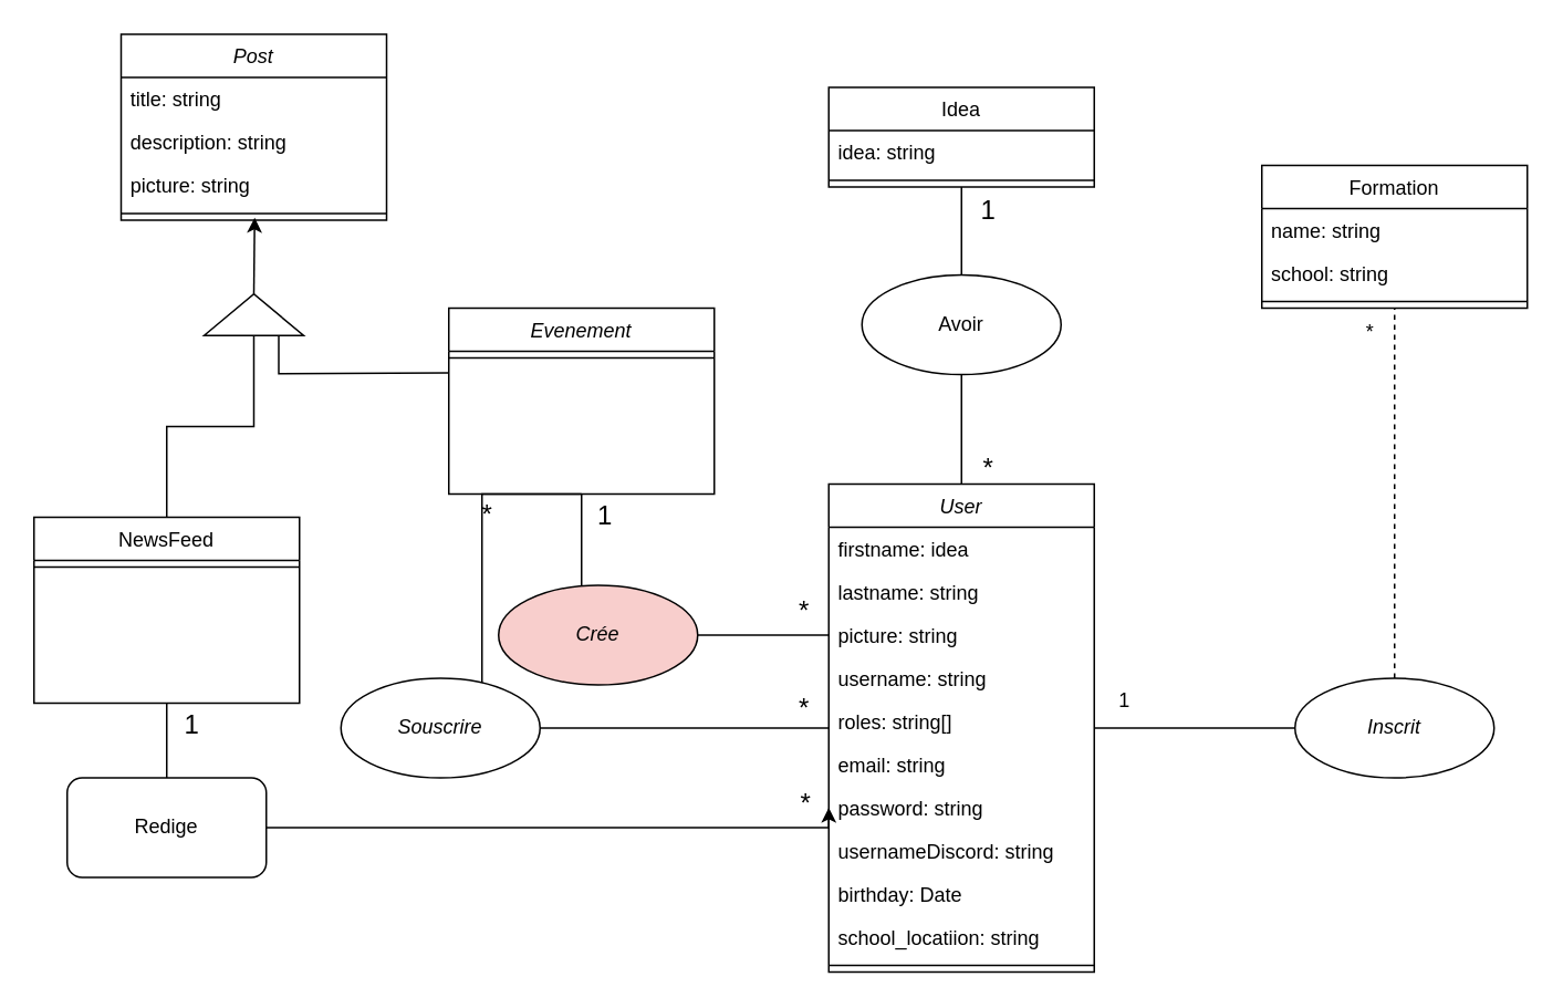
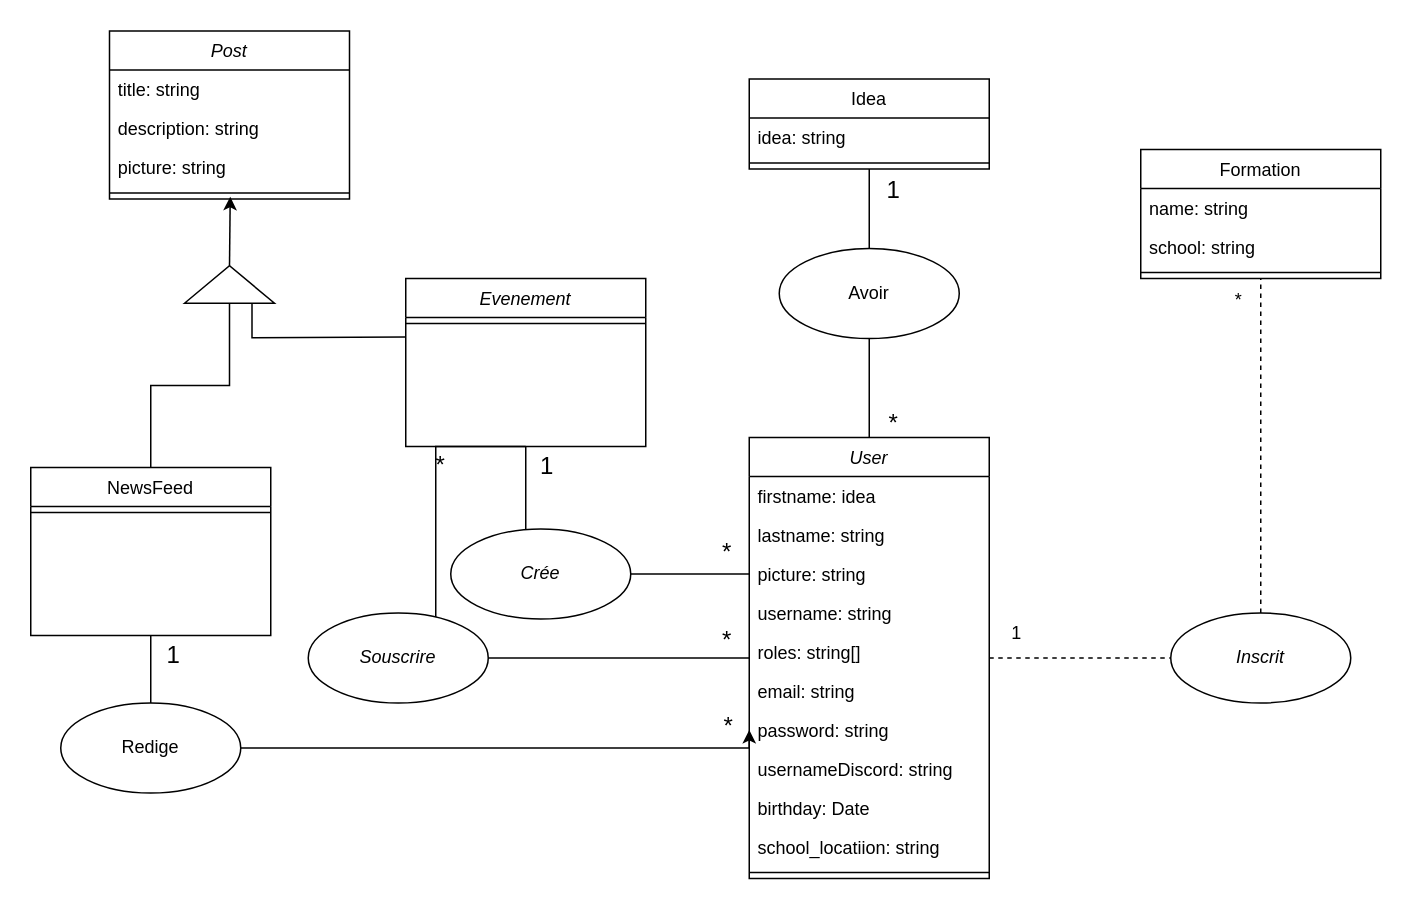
  <mxCell id="0" />
  <mxCell id="1" parent="0" />
- <mxCell id="2" value="" style="edgeStyle=orthogonalEdgeStyle;rounded=0;orthogonalLoop=1;jettySize=auto;html=1;endArrow=none;endFill=0;" parent="1" source="4" target="33" edge="1"><mxGeometry relative="1" as="geometry" /></mxCell>
+ <mxCell id="2" value="" style="edgeStyle=orthogonalEdgeStyle;rounded=0;orthogonalLoop=1;jettySize=auto;html=1;endArrow=none;endFill=0;dashed=1;" parent="1" source="4" target="33" edge="1"><mxGeometry relative="1" as="geometry" /></mxCell>
  <mxCell id="3" value="" style="edgeStyle=orthogonalEdgeStyle;rounded=0;orthogonalLoop=1;jettySize=auto;html=1;endArrow=none;endFill=0;" parent="1" source="4" target="42" edge="1"><mxGeometry relative="1" as="geometry" /></mxCell>
  <mxCell id="4" value="User" style="swimlane;fontStyle=2;align=center;verticalAlign=top;childLayout=stackLayout;horizontal=1;startSize=26;horizontalStack=0;resizeParent=1;resizeLast=0;collapsible=1;marginBottom=0;rounded=0;shadow=0;strokeWidth=1;" parent="1" vertex="1"><mxGeometry x="499" y="291" width="160" height="294" as="geometry"><mxRectangle x="230" y="140" width="160" height="26" as="alternateBounds" /></mxGeometry></mxCell>
  <mxCell id="5" value="firstname: idea" style="text;align=left;verticalAlign=top;spacingLeft=4;spacingRight=4;overflow=hidden;rotatable=0;points=[[0,0.5],[1,0.5]];portConstraint=eastwest;" parent="4" vertex="1"><mxGeometry y="26" width="160" height="26" as="geometry" /></mxCell>
  <mxCell id="6" value="lastname: string" style="text;align=left;verticalAlign=top;spacingLeft=4;spacingRight=4;overflow=hidden;rotatable=0;points=[[0,0.5],[1,0.5]];portConstraint=eastwest;rounded=0;shadow=0;html=0;" parent="4" vertex="1"><mxGeometry y="52" width="160" height="26" as="geometry" /></mxCell>
  <mxCell id="7" value="picture: string" style="text;align=left;verticalAlign=top;spacingLeft=4;spacingRight=4;overflow=hidden;rotatable=0;points=[[0,0.5],[1,0.5]];portConstraint=eastwest;rounded=0;shadow=0;html=0;" parent="4" vertex="1"><mxGeometry y="78" width="160" height="26" as="geometry" /></mxCell>
  <mxCell id="8" value="username: string" style="text;align=left;verticalAlign=top;spacingLeft=4;spacingRight=4;overflow=hidden;rotatable=0;points=[[0,0.5],[1,0.5]];portConstraint=eastwest;rounded=0;shadow=0;html=0;" parent="4" vertex="1"><mxGeometry y="104" width="160" height="26" as="geometry" /></mxCell>
  <mxCell id="9" value="roles: string[]" style="text;align=left;verticalAlign=top;spacingLeft=4;spacingRight=4;overflow=hidden;rotatable=0;points=[[0,0.5],[1,0.5]];portConstraint=eastwest;rounded=0;shadow=0;html=0;" parent="4" vertex="1"><mxGeometry y="130" width="160" height="26" as="geometry" /></mxCell>
  <mxCell id="10" value="email: string" style="text;align=left;verticalAlign=top;spacingLeft=4;spacingRight=4;overflow=hidden;rotatable=0;points=[[0,0.5],[1,0.5]];portConstraint=eastwest;rounded=0;shadow=0;html=0;" parent="4" vertex="1"><mxGeometry y="156" width="160" height="26" as="geometry" /></mxCell>
  <mxCell id="11" value="password: string" style="text;align=left;verticalAlign=top;spacingLeft=4;spacingRight=4;overflow=hidden;rotatable=0;points=[[0,0.5],[1,0.5]];portConstraint=eastwest;rounded=0;shadow=0;html=0;" parent="4" vertex="1"><mxGeometry y="182" width="160" height="26" as="geometry" /></mxCell>
  <mxCell id="12" value="usernameDiscord: string" style="text;align=left;verticalAlign=top;spacingLeft=4;spacingRight=4;overflow=hidden;rotatable=0;points=[[0,0.5],[1,0.5]];portConstraint=eastwest;rounded=0;shadow=0;html=0;" parent="4" vertex="1"><mxGeometry y="208" width="160" height="26" as="geometry" /></mxCell>
  <mxCell id="13" value="birthday: Date" style="text;align=left;verticalAlign=top;spacingLeft=4;spacingRight=4;overflow=hidden;rotatable=0;points=[[0,0.5],[1,0.5]];portConstraint=eastwest;rounded=0;shadow=0;html=0;" parent="4" vertex="1"><mxGeometry y="234" width="160" height="26" as="geometry" /></mxCell>
  <mxCell id="14" value="school_locatiion: string" style="text;align=left;verticalAlign=top;spacingLeft=4;spacingRight=4;overflow=hidden;rotatable=0;points=[[0,0.5],[1,0.5]];portConstraint=eastwest;rounded=0;shadow=0;html=0;" parent="4" vertex="1"><mxGeometry y="260" width="160" height="26" as="geometry" /></mxCell>
  <mxCell id="15" value="" style="line;html=1;strokeWidth=1;align=left;verticalAlign=middle;spacingTop=-1;spacingLeft=3;spacingRight=3;rotatable=0;labelPosition=right;points=[];portConstraint=eastwest;" parent="4" vertex="1"><mxGeometry y="286" width="160" height="8" as="geometry" /></mxCell>
  <mxCell id="16" value="" style="edgeStyle=orthogonalEdgeStyle;rounded=0;orthogonalLoop=1;jettySize=auto;html=1;endArrow=none;endFill=0;" parent="1" source="17" edge="1"><mxGeometry relative="1" as="geometry"><mxPoint x="579" y="203" as="targetPoint" /></mxGeometry></mxCell>
  <mxCell id="17" value="Idea" style="swimlane;fontStyle=0;align=center;verticalAlign=top;childLayout=stackLayout;horizontal=1;startSize=26;horizontalStack=0;resizeParent=1;resizeLast=0;collapsible=1;marginBottom=0;rounded=0;shadow=0;strokeWidth=1;" parent="1" vertex="1"><mxGeometry x="499" y="52" width="160" height="60" as="geometry"><mxRectangle x="130" y="380" width="160" height="26" as="alternateBounds" /></mxGeometry></mxCell>
  <mxCell id="18" value="idea: string" style="text;align=left;verticalAlign=top;spacingLeft=4;spacingRight=4;overflow=hidden;rotatable=0;points=[[0,0.5],[1,0.5]];portConstraint=eastwest;rounded=0;shadow=0;html=0;" parent="17" vertex="1"><mxGeometry y="26" width="160" height="26" as="geometry" /></mxCell>
  <mxCell id="19" value="" style="line;html=1;strokeWidth=1;align=left;verticalAlign=middle;spacingTop=-1;spacingLeft=3;spacingRight=3;rotatable=0;labelPosition=right;points=[];portConstraint=eastwest;" parent="17" vertex="1"><mxGeometry y="52" width="160" height="8" as="geometry" /></mxCell>
  <mxCell id="20" value="Formation" style="swimlane;fontStyle=0;align=center;verticalAlign=top;childLayout=stackLayout;horizontal=1;startSize=26;horizontalStack=0;resizeParent=1;resizeLast=0;collapsible=1;marginBottom=0;rounded=0;shadow=0;strokeWidth=1;" parent="1" vertex="1"><mxGeometry x="760" y="99" width="160" height="86" as="geometry"><mxRectangle x="340" y="380" width="170" height="26" as="alternateBounds" /></mxGeometry></mxCell>
  <mxCell id="21" value="name: string" style="text;align=left;verticalAlign=top;spacingLeft=4;spacingRight=4;overflow=hidden;rotatable=0;points=[[0,0.5],[1,0.5]];portConstraint=eastwest;" parent="20" vertex="1"><mxGeometry y="26" width="160" height="26" as="geometry" /></mxCell>
  <mxCell id="22" value="school: string" style="text;align=left;verticalAlign=top;spacingLeft=4;spacingRight=4;overflow=hidden;rotatable=0;points=[[0,0.5],[1,0.5]];portConstraint=eastwest;" parent="20" vertex="1"><mxGeometry y="52" width="160" height="26" as="geometry" /></mxCell>
  <mxCell id="23" value="" style="line;html=1;strokeWidth=1;align=left;verticalAlign=middle;spacingTop=-1;spacingLeft=3;spacingRight=3;rotatable=0;labelPosition=right;points=[];portConstraint=eastwest;" parent="20" vertex="1"><mxGeometry y="78" width="160" height="8" as="geometry" /></mxCell>
  <mxCell id="24" value="" style="edgeStyle=orthogonalEdgeStyle;rounded=0;orthogonalLoop=1;jettySize=auto;html=1;fontSize=16;endArrow=none;endFill=0;" parent="1" source="26" target="48" edge="1"><mxGeometry relative="1" as="geometry" /></mxCell>
  <mxCell id="25" style="edgeStyle=orthogonalEdgeStyle;rounded=0;orthogonalLoop=1;jettySize=auto;html=1;exitX=0.5;exitY=0;exitDx=0;exitDy=0;entryX=0;entryY=0.5;entryDx=0;entryDy=0;endArrow=none;endFill=0;" edge="1" parent="1" source="26" target="56"><mxGeometry relative="1" as="geometry" /></mxCell>
  <mxCell id="26" value="NewsFeed" style="swimlane;fontStyle=0;align=center;verticalAlign=top;childLayout=stackLayout;horizontal=1;startSize=26;horizontalStack=0;resizeParent=1;resizeLast=0;collapsible=1;marginBottom=0;rounded=0;shadow=0;strokeWidth=1;" parent="1" vertex="1"><mxGeometry x="20" y="311" width="160" height="112" as="geometry"><mxRectangle x="550" y="140" width="160" height="26" as="alternateBounds" /></mxGeometry></mxCell>
  <mxCell id="27" value="" style="line;html=1;strokeWidth=1;align=left;verticalAlign=middle;spacingTop=-1;spacingLeft=3;spacingRight=3;rotatable=0;labelPosition=right;points=[];portConstraint=eastwest;" parent="26" vertex="1"><mxGeometry y="26" width="160" height="8" as="geometry" /></mxCell>
  <mxCell id="28" style="edgeStyle=orthogonalEdgeStyle;rounded=0;orthogonalLoop=1;jettySize=auto;html=1;entryX=0.5;entryY=0;entryDx=0;entryDy=0;endArrow=none;endFill=0;" parent="1" source="29" target="4" edge="1"><mxGeometry relative="1" as="geometry" /></mxCell>
  <mxCell id="29" value="Avoir" style="ellipse;whiteSpace=wrap;html=1;verticalAlign=middle;fontStyle=0;startSize=26;rounded=0;shadow=0;strokeWidth=1;" parent="1" vertex="1"><mxGeometry x="519" y="165" width="120" height="60" as="geometry" /></mxCell>
  <mxCell id="30" value="1" style="text;html=1;align=center;verticalAlign=middle;resizable=0;points=[];autosize=1;strokeColor=none;fillColor=none;fontSize=16;" parent="1" vertex="1"><mxGeometry x="585" y="116" width="20" height="20" as="geometry" /></mxCell>
  <mxCell id="31" value="*" style="text;html=1;align=center;verticalAlign=middle;resizable=0;points=[];autosize=1;strokeColor=none;fillColor=none;fontSize=16;" parent="1" vertex="1"><mxGeometry x="585" y="271" width="20" height="20" as="geometry" /></mxCell>
  <mxCell id="32" style="edgeStyle=orthogonalEdgeStyle;rounded=0;orthogonalLoop=1;jettySize=auto;html=1;entryX=0.5;entryY=1;entryDx=0;entryDy=0;endArrow=none;endFill=0;dashed=1;" parent="1" source="33" target="20" edge="1"><mxGeometry relative="1" as="geometry" /></mxCell>
  <mxCell id="33" value="Inscrit" style="ellipse;whiteSpace=wrap;html=1;verticalAlign=middle;fontStyle=2;startSize=26;rounded=0;shadow=0;strokeWidth=1;" parent="1" vertex="1"><mxGeometry x="780" y="408" width="120" height="60" as="geometry" /></mxCell>
  <mxCell id="34" value="1" style="text;html=1;align=center;verticalAlign=middle;resizable=0;points=[];autosize=1;strokeColor=none;fillColor=none;" parent="1" vertex="1"><mxGeometry x="667" y="412" width="20" height="20" as="geometry" /></mxCell>
  <mxCell id="35" value="*" style="text;html=1;align=center;verticalAlign=middle;resizable=0;points=[];autosize=1;strokeColor=none;fillColor=none;" parent="1" vertex="1"><mxGeometry x="815" y="190" width="20" height="20" as="geometry" /></mxCell>
  <mxCell id="36" value="" style="edgeStyle=orthogonalEdgeStyle;rounded=0;orthogonalLoop=1;jettySize=auto;html=1;endArrow=none;endFill=0;" parent="1" source="37" target="40" edge="1"><mxGeometry relative="1" as="geometry"><Array as="points"><mxPoint x="360" y="206" /></Array></mxGeometry></mxCell>
  <mxCell id="37" value="Evenement" style="swimlane;fontStyle=2;align=center;verticalAlign=top;childLayout=stackLayout;horizontal=1;startSize=26;horizontalStack=0;resizeParent=1;resizeLast=0;collapsible=1;marginBottom=0;rounded=0;shadow=0;strokeWidth=1;" parent="1" vertex="1"><mxGeometry x="270" y="185" width="160" height="112" as="geometry"><mxRectangle x="230" y="140" width="160" height="26" as="alternateBounds" /></mxGeometry></mxCell>
  <mxCell id="38" value="" style="line;html=1;strokeWidth=1;align=left;verticalAlign=middle;spacingTop=-1;spacingLeft=3;spacingRight=3;rotatable=0;labelPosition=right;points=[];portConstraint=eastwest;" parent="37" vertex="1"><mxGeometry y="26" width="160" height="8" as="geometry" /></mxCell>
  <mxCell id="39" style="edgeStyle=orthogonalEdgeStyle;rounded=0;orthogonalLoop=1;jettySize=auto;html=1;entryX=0;entryY=0.5;entryDx=0;entryDy=0;endArrow=none;endFill=0;" parent="1" source="40" target="7" edge="1"><mxGeometry relative="1" as="geometry" /></mxCell>
- <mxCell id="40" value="Crée" style="ellipse;whiteSpace=wrap;html=1;verticalAlign=middle;fontStyle=2;startSize=26;rounded=0;shadow=0;strokeWidth=1;fillColor=#f8cecc;" parent="1" vertex="1"><mxGeometry x="300" y="352" width="120" height="60" as="geometry" /></mxCell>
+ <mxCell id="40" value="Crée" style="ellipse;whiteSpace=wrap;html=1;verticalAlign=middle;fontStyle=2;startSize=26;rounded=0;shadow=0;strokeWidth=1;" parent="1" vertex="1"><mxGeometry x="300" y="352" width="120" height="60" as="geometry" /></mxCell>
  <mxCell id="41" style="edgeStyle=orthogonalEdgeStyle;rounded=0;orthogonalLoop=1;jettySize=auto;html=1;entryX=0.5;entryY=1;entryDx=0;entryDy=0;endArrow=none;endFill=0;" parent="1" source="42" target="37" edge="1"><mxGeometry relative="1" as="geometry"><Array as="points"><mxPoint x="290" y="297" /></Array></mxGeometry></mxCell>
  <mxCell id="42" value="Souscrire" style="ellipse;whiteSpace=wrap;html=1;verticalAlign=middle;fontStyle=2;startSize=26;rounded=0;shadow=0;strokeWidth=1;" parent="1" vertex="1"><mxGeometry x="205" y="408" width="120" height="60" as="geometry" /></mxCell>
  <mxCell id="43" value="1" style="text;html=1;align=center;verticalAlign=middle;resizable=0;points=[];autosize=1;strokeColor=none;fillColor=none;fontSize=16;" parent="1" vertex="1"><mxGeometry x="354" y="300" width="20" height="20" as="geometry" /></mxCell>
  <mxCell id="44" value="*" style="text;html=1;align=center;verticalAlign=middle;resizable=0;points=[];autosize=1;strokeColor=none;fillColor=none;fontSize=16;" parent="1" vertex="1"><mxGeometry x="474" y="357" width="20" height="20" as="geometry" /></mxCell>
  <mxCell id="45" value="*" style="text;html=1;align=center;verticalAlign=middle;resizable=0;points=[];autosize=1;strokeColor=none;fillColor=none;fontSize=16;" parent="1" vertex="1"><mxGeometry x="474" y="416" width="20" height="20" as="geometry" /></mxCell>
  <mxCell id="46" value="*" style="text;html=1;align=center;verticalAlign=middle;resizable=0;points=[];autosize=1;strokeColor=none;fillColor=none;fontSize=16;" parent="1" vertex="1"><mxGeometry x="283" y="299" width="20" height="20" as="geometry" /></mxCell>
  <mxCell id="47" style="edgeStyle=orthogonalEdgeStyle;rounded=0;orthogonalLoop=1;jettySize=auto;html=1;entryX=0;entryY=0.5;entryDx=0;entryDy=0;" edge="1" parent="1" source="48" target="11"><mxGeometry relative="1" as="geometry"><Array as="points"><mxPoint x="499" y="498" /></Array></mxGeometry></mxCell>
- <mxCell id="48" value="Redige" style="whiteSpace=wrap;html=1;verticalAlign=middle;fontStyle=0;startSize=26;shadow=0;strokeWidth=1;rounded=1;" parent="1" vertex="1"><mxGeometry x="40" y="468" width="120" height="60" as="geometry" /></mxCell>
+ <mxCell id="48" value="Redige" style="ellipse;whiteSpace=wrap;html=1;verticalAlign=middle;fontStyle=0;startSize=26;rounded=0;shadow=0;strokeWidth=1;" parent="1" vertex="1"><mxGeometry x="40" y="468" width="120" height="60" as="geometry" /></mxCell>
  <mxCell id="49" value="*" style="text;html=1;align=center;verticalAlign=middle;resizable=0;points=[];autosize=1;strokeColor=none;fillColor=none;fontSize=16;" parent="1" vertex="1"><mxGeometry x="475" y="473" width="20" height="20" as="geometry" /></mxCell>
  <mxCell id="50" value="1" style="text;html=1;align=center;verticalAlign=middle;resizable=0;points=[];autosize=1;strokeColor=none;fillColor=none;fontSize=16;" parent="1" vertex="1"><mxGeometry x="105" y="426" width="20" height="20" as="geometry" /></mxCell>
  <mxCell id="51" value="Post" style="swimlane;fontStyle=2;align=center;verticalAlign=top;childLayout=stackLayout;horizontal=1;startSize=26;horizontalStack=0;resizeParent=1;resizeLast=0;collapsible=1;marginBottom=0;rounded=0;shadow=0;strokeWidth=1;" vertex="1" parent="1"><mxGeometry x="72.5" y="20" width="160" height="112" as="geometry"><mxRectangle x="230" y="140" width="160" height="26" as="alternateBounds" /></mxGeometry></mxCell>
  <mxCell id="52" value="title: string" style="text;align=left;verticalAlign=top;spacingLeft=4;spacingRight=4;overflow=hidden;rotatable=0;points=[[0,0.5],[1,0.5]];portConstraint=eastwest;" vertex="1" parent="51"><mxGeometry y="26" width="160" height="26" as="geometry" /></mxCell>
  <mxCell id="53" value="description: string" style="text;align=left;verticalAlign=top;spacingLeft=4;spacingRight=4;overflow=hidden;rotatable=0;points=[[0,0.5],[1,0.5]];portConstraint=eastwest;rounded=0;shadow=0;html=0;" vertex="1" parent="51"><mxGeometry y="52" width="160" height="26" as="geometry" /></mxCell>
  <mxCell id="54" value="picture: string" style="text;align=left;verticalAlign=top;spacingLeft=4;spacingRight=4;overflow=hidden;rotatable=0;points=[[0,0.5],[1,0.5]];portConstraint=eastwest;rounded=0;shadow=0;html=0;" vertex="1" parent="51"><mxGeometry y="78" width="160" height="26" as="geometry" /></mxCell>
  <mxCell id="55" value="" style="line;html=1;strokeWidth=1;align=left;verticalAlign=middle;spacingTop=-1;spacingLeft=3;spacingRight=3;rotatable=0;labelPosition=right;points=[];portConstraint=eastwest;" vertex="1" parent="51"><mxGeometry y="104" width="160" height="8" as="geometry" /></mxCell>
  <mxCell id="56" value="" style="triangle;whiteSpace=wrap;html=1;rotation=-90;" vertex="1" parent="1"><mxGeometry x="140" y="159" width="25" height="60" as="geometry" /></mxCell>
  <mxCell id="57" style="edgeStyle=orthogonalEdgeStyle;rounded=0;orthogonalLoop=1;jettySize=auto;html=1;entryX=0;entryY=0.75;entryDx=0;entryDy=0;endArrow=none;endFill=0;" edge="1" parent="1" target="56"><mxGeometry relative="1" as="geometry"><mxPoint x="270" y="224" as="sourcePoint" /></mxGeometry></mxCell>
  <mxCell id="58" value="" style="endArrow=classic;html=1;rounded=0;exitX=1;exitY=0.5;exitDx=0;exitDy=0;entryX=0.503;entryY=0.813;entryDx=0;entryDy=0;entryPerimeter=0;" edge="1" parent="1" source="56" target="55"><mxGeometry width="50" height="50" relative="1" as="geometry"><mxPoint x="400" y="310" as="sourcePoint" /><mxPoint x="450" y="260" as="targetPoint" /></mxGeometry></mxCell>
